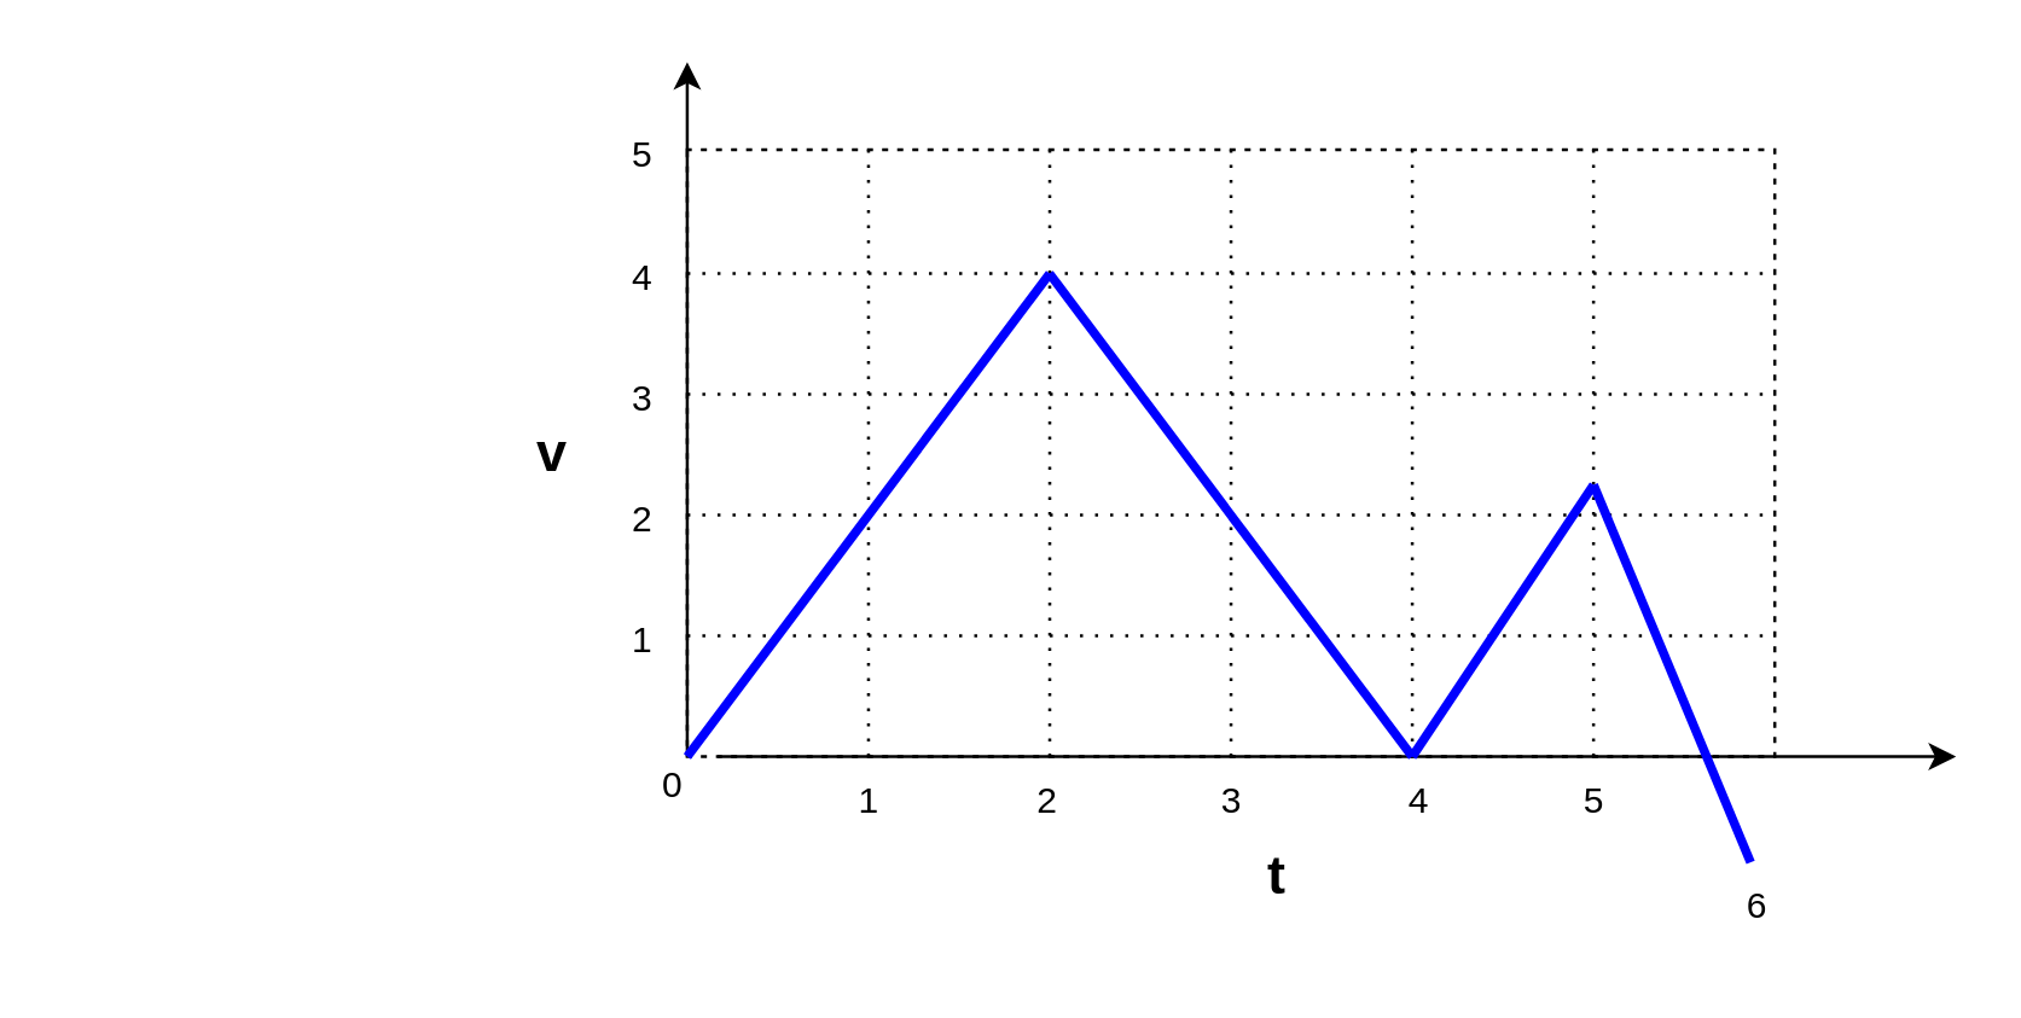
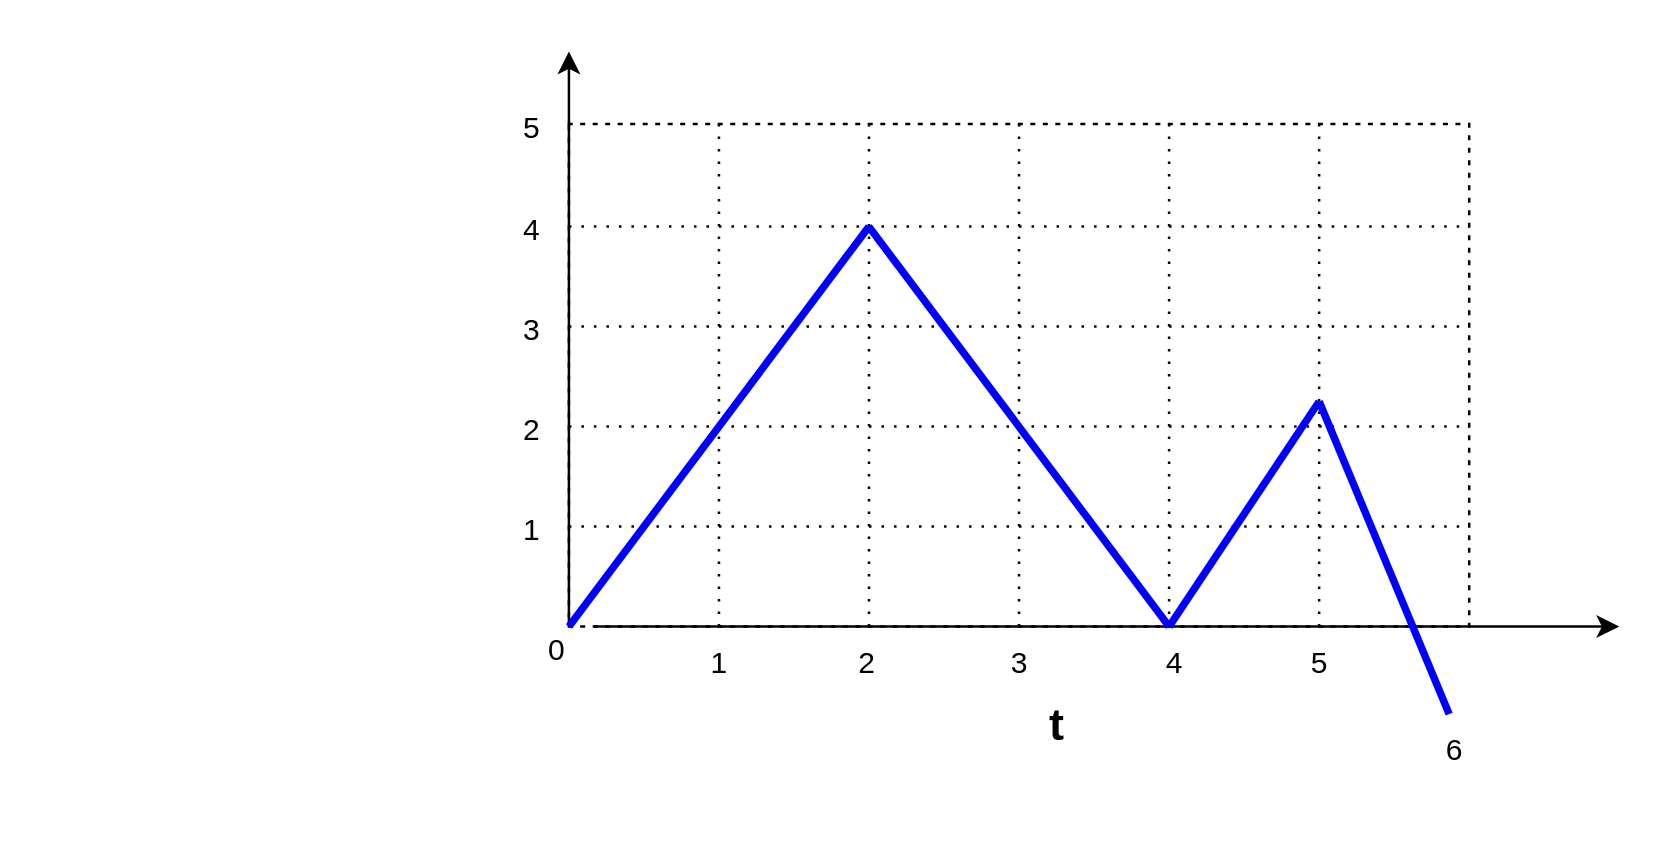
  <mxCell id="0" />
  <mxCell id="1" parent="0" />
  <mxCell id="2" value="" style="shape=table;startSize=0;container=1;collapsible=0;childLayout=tableLayout;dashed=1;dashPattern=1 4;" vertex="1" parent="1"><mxGeometry x="227" y="49" width="360" height="201" as="geometry" /></mxCell>
  <mxCell id="3" value="" style="shape=tableRow;horizontal=0;startSize=0;swimlaneHead=0;swimlaneBody=0;top=0;left=0;bottom=0;right=0;collapsible=0;dropTarget=0;fillColor=none;points=[[0,0.5],[1,0.5]];portConstraint=eastwest;" vertex="1" parent="2"><mxGeometry width="360" height="41" as="geometry" /></mxCell>
  <mxCell id="4" value="" style="shape=partialRectangle;html=1;whiteSpace=wrap;connectable=0;overflow=hidden;fillColor=none;top=0;left=0;bottom=0;right=0;pointerEvents=1;" vertex="1" parent="3"><mxGeometry width="60" height="41" as="geometry"><mxRectangle width="60" height="41" as="alternateBounds" /></mxGeometry></mxCell>
  <mxCell id="5" value="" style="shape=partialRectangle;html=1;whiteSpace=wrap;connectable=0;overflow=hidden;fillColor=none;top=0;left=0;bottom=0;right=0;pointerEvents=1;" vertex="1" parent="3"><mxGeometry x="60" width="60" height="41" as="geometry"><mxRectangle width="60" height="41" as="alternateBounds" /></mxGeometry></mxCell>
  <mxCell id="6" value="" style="shape=partialRectangle;html=1;whiteSpace=wrap;connectable=0;overflow=hidden;fillColor=none;top=0;left=0;bottom=0;right=0;pointerEvents=1;" vertex="1" parent="3"><mxGeometry x="120" width="60" height="41" as="geometry"><mxRectangle width="60" height="41" as="alternateBounds" /></mxGeometry></mxCell>
  <mxCell id="7" value="" style="shape=partialRectangle;html=1;whiteSpace=wrap;connectable=0;overflow=hidden;fillColor=none;top=0;left=0;bottom=0;right=0;pointerEvents=1;" vertex="1" parent="3"><mxGeometry x="180" width="60" height="41" as="geometry"><mxRectangle width="60" height="41" as="alternateBounds" /></mxGeometry></mxCell>
  <mxCell id="8" value="" style="shape=partialRectangle;html=1;whiteSpace=wrap;connectable=0;overflow=hidden;fillColor=none;top=0;left=0;bottom=0;right=0;pointerEvents=1;" vertex="1" parent="3"><mxGeometry x="240" width="60" height="41" as="geometry"><mxRectangle width="60" height="41" as="alternateBounds" /></mxGeometry></mxCell>
  <mxCell id="9" value="" style="shape=partialRectangle;html=1;whiteSpace=wrap;connectable=0;overflow=hidden;fillColor=none;top=0;left=0;bottom=0;right=0;pointerEvents=1;" vertex="1" parent="3"><mxGeometry x="300" width="60" height="41" as="geometry"><mxRectangle width="60" height="41" as="alternateBounds" /></mxGeometry></mxCell>
  <mxCell id="10" value="" style="shape=tableRow;horizontal=0;startSize=0;swimlaneHead=0;swimlaneBody=0;top=0;left=0;bottom=0;right=0;collapsible=0;dropTarget=0;fillColor=none;points=[[0,0.5],[1,0.5]];portConstraint=eastwest;" vertex="1" parent="2"><mxGeometry y="41" width="360" height="40" as="geometry" /></mxCell>
  <mxCell id="11" value="" style="shape=partialRectangle;html=1;whiteSpace=wrap;connectable=0;overflow=hidden;fillColor=none;top=0;left=0;bottom=0;right=0;pointerEvents=1;" vertex="1" parent="10"><mxGeometry width="60" height="40" as="geometry"><mxRectangle width="60" height="40" as="alternateBounds" /></mxGeometry></mxCell>
  <mxCell id="12" value="" style="shape=partialRectangle;html=1;whiteSpace=wrap;connectable=0;overflow=hidden;fillColor=none;top=0;left=0;bottom=0;right=0;pointerEvents=1;" vertex="1" parent="10"><mxGeometry x="60" width="60" height="40" as="geometry"><mxRectangle width="60" height="40" as="alternateBounds" /></mxGeometry></mxCell>
  <mxCell id="13" value="" style="shape=partialRectangle;html=1;whiteSpace=wrap;connectable=0;overflow=hidden;fillColor=none;top=0;left=0;bottom=0;right=0;pointerEvents=1;" vertex="1" parent="10"><mxGeometry x="120" width="60" height="40" as="geometry"><mxRectangle width="60" height="40" as="alternateBounds" /></mxGeometry></mxCell>
  <mxCell id="14" value="" style="shape=partialRectangle;html=1;whiteSpace=wrap;connectable=0;overflow=hidden;fillColor=none;top=0;left=0;bottom=0;right=0;pointerEvents=1;" vertex="1" parent="10"><mxGeometry x="180" width="60" height="40" as="geometry"><mxRectangle width="60" height="40" as="alternateBounds" /></mxGeometry></mxCell>
  <mxCell id="15" value="" style="shape=partialRectangle;html=1;whiteSpace=wrap;connectable=0;overflow=hidden;fillColor=none;top=0;left=0;bottom=0;right=0;pointerEvents=1;" vertex="1" parent="10"><mxGeometry x="240" width="60" height="40" as="geometry"><mxRectangle width="60" height="40" as="alternateBounds" /></mxGeometry></mxCell>
  <mxCell id="16" value="" style="shape=partialRectangle;html=1;whiteSpace=wrap;connectable=0;overflow=hidden;fillColor=none;top=0;left=0;bottom=0;right=0;pointerEvents=1;" vertex="1" parent="10"><mxGeometry x="300" width="60" height="40" as="geometry"><mxRectangle width="60" height="40" as="alternateBounds" /></mxGeometry></mxCell>
  <mxCell id="17" value="" style="shape=tableRow;horizontal=0;startSize=0;swimlaneHead=0;swimlaneBody=0;top=0;left=0;bottom=0;right=0;collapsible=0;dropTarget=0;fillColor=none;points=[[0,0.5],[1,0.5]];portConstraint=eastwest;" vertex="1" parent="2"><mxGeometry y="81" width="360" height="40" as="geometry" /></mxCell>
  <mxCell id="18" value="" style="shape=partialRectangle;html=1;whiteSpace=wrap;connectable=0;overflow=hidden;fillColor=none;top=0;left=0;bottom=0;right=0;pointerEvents=1;" vertex="1" parent="17"><mxGeometry width="60" height="40" as="geometry"><mxRectangle width="60" height="40" as="alternateBounds" /></mxGeometry></mxCell>
  <mxCell id="19" value="" style="shape=partialRectangle;html=1;whiteSpace=wrap;connectable=0;overflow=hidden;fillColor=none;top=0;left=0;bottom=0;right=0;pointerEvents=1;" vertex="1" parent="17"><mxGeometry x="60" width="60" height="40" as="geometry"><mxRectangle width="60" height="40" as="alternateBounds" /></mxGeometry></mxCell>
  <mxCell id="20" value="" style="shape=partialRectangle;html=1;whiteSpace=wrap;connectable=0;overflow=hidden;fillColor=none;top=0;left=0;bottom=0;right=0;pointerEvents=1;" vertex="1" parent="17"><mxGeometry x="120" width="60" height="40" as="geometry"><mxRectangle width="60" height="40" as="alternateBounds" /></mxGeometry></mxCell>
  <mxCell id="21" value="" style="shape=partialRectangle;html=1;whiteSpace=wrap;connectable=0;overflow=hidden;fillColor=none;top=0;left=0;bottom=0;right=0;pointerEvents=1;" vertex="1" parent="17"><mxGeometry x="180" width="60" height="40" as="geometry"><mxRectangle width="60" height="40" as="alternateBounds" /></mxGeometry></mxCell>
  <mxCell id="22" value="" style="shape=partialRectangle;html=1;whiteSpace=wrap;connectable=0;overflow=hidden;fillColor=none;top=0;left=0;bottom=0;right=0;pointerEvents=1;" vertex="1" parent="17"><mxGeometry x="240" width="60" height="40" as="geometry"><mxRectangle width="60" height="40" as="alternateBounds" /></mxGeometry></mxCell>
  <mxCell id="23" value="" style="shape=partialRectangle;html=1;whiteSpace=wrap;connectable=0;overflow=hidden;fillColor=none;top=0;left=0;bottom=0;right=0;pointerEvents=1;" vertex="1" parent="17"><mxGeometry x="300" width="60" height="40" as="geometry"><mxRectangle width="60" height="40" as="alternateBounds" /></mxGeometry></mxCell>
  <mxCell id="24" value="" style="shape=tableRow;horizontal=0;startSize=0;swimlaneHead=0;swimlaneBody=0;top=0;left=0;bottom=0;right=0;collapsible=0;dropTarget=0;fillColor=none;points=[[0,0.5],[1,0.5]];portConstraint=eastwest;" vertex="1" parent="2"><mxGeometry y="121" width="360" height="40" as="geometry" /></mxCell>
  <mxCell id="25" value="" style="shape=partialRectangle;html=1;whiteSpace=wrap;connectable=0;overflow=hidden;fillColor=none;top=0;left=0;bottom=0;right=0;pointerEvents=1;" vertex="1" parent="24"><mxGeometry width="60" height="40" as="geometry"><mxRectangle width="60" height="40" as="alternateBounds" /></mxGeometry></mxCell>
  <mxCell id="26" value="" style="shape=partialRectangle;html=1;whiteSpace=wrap;connectable=0;overflow=hidden;fillColor=none;top=0;left=0;bottom=0;right=0;pointerEvents=1;" vertex="1" parent="24"><mxGeometry x="60" width="60" height="40" as="geometry"><mxRectangle width="60" height="40" as="alternateBounds" /></mxGeometry></mxCell>
  <mxCell id="27" value="" style="shape=partialRectangle;html=1;whiteSpace=wrap;connectable=0;overflow=hidden;fillColor=none;top=0;left=0;bottom=0;right=0;pointerEvents=1;" vertex="1" parent="24"><mxGeometry x="120" width="60" height="40" as="geometry"><mxRectangle width="60" height="40" as="alternateBounds" /></mxGeometry></mxCell>
  <mxCell id="28" value="" style="shape=partialRectangle;html=1;whiteSpace=wrap;connectable=0;overflow=hidden;fillColor=none;top=0;left=0;bottom=0;right=0;pointerEvents=1;" vertex="1" parent="24"><mxGeometry x="180" width="60" height="40" as="geometry"><mxRectangle width="60" height="40" as="alternateBounds" /></mxGeometry></mxCell>
  <mxCell id="29" value="" style="shape=partialRectangle;html=1;whiteSpace=wrap;connectable=0;overflow=hidden;fillColor=none;top=0;left=0;bottom=0;right=0;pointerEvents=1;" vertex="1" parent="24"><mxGeometry x="240" width="60" height="40" as="geometry"><mxRectangle width="60" height="40" as="alternateBounds" /></mxGeometry></mxCell>
  <mxCell id="30" value="" style="shape=partialRectangle;html=1;whiteSpace=wrap;connectable=0;overflow=hidden;fillColor=none;top=0;left=0;bottom=0;right=0;pointerEvents=1;" vertex="1" parent="24"><mxGeometry x="300" width="60" height="40" as="geometry"><mxRectangle width="60" height="40" as="alternateBounds" /></mxGeometry></mxCell>
  <mxCell id="31" value="" style="shape=tableRow;horizontal=0;startSize=0;swimlaneHead=0;swimlaneBody=0;top=0;left=0;bottom=0;right=0;collapsible=0;dropTarget=0;fillColor=none;points=[[0,0.5],[1,0.5]];portConstraint=eastwest;" vertex="1" parent="2"><mxGeometry y="161" width="360" height="40" as="geometry" /></mxCell>
  <mxCell id="32" value="" style="shape=partialRectangle;html=1;whiteSpace=wrap;connectable=0;overflow=hidden;fillColor=none;top=0;left=0;bottom=0;right=0;pointerEvents=1;" vertex="1" parent="31"><mxGeometry width="60" height="40" as="geometry"><mxRectangle width="60" height="40" as="alternateBounds" /></mxGeometry></mxCell>
  <mxCell id="33" value="" style="shape=partialRectangle;html=1;whiteSpace=wrap;connectable=0;overflow=hidden;fillColor=none;top=0;left=0;bottom=0;right=0;pointerEvents=1;" vertex="1" parent="31"><mxGeometry x="60" width="60" height="40" as="geometry"><mxRectangle width="60" height="40" as="alternateBounds" /></mxGeometry></mxCell>
  <mxCell id="34" value="" style="shape=partialRectangle;html=1;whiteSpace=wrap;connectable=0;overflow=hidden;fillColor=none;top=0;left=0;bottom=0;right=0;pointerEvents=1;" vertex="1" parent="31"><mxGeometry x="120" width="60" height="40" as="geometry"><mxRectangle width="60" height="40" as="alternateBounds" /></mxGeometry></mxCell>
  <mxCell id="35" value="" style="shape=partialRectangle;html=1;whiteSpace=wrap;connectable=0;overflow=hidden;fillColor=none;top=0;left=0;bottom=0;right=0;pointerEvents=1;" vertex="1" parent="31"><mxGeometry x="180" width="60" height="40" as="geometry"><mxRectangle width="60" height="40" as="alternateBounds" /></mxGeometry></mxCell>
  <mxCell id="36" value="" style="shape=partialRectangle;html=1;whiteSpace=wrap;connectable=0;overflow=hidden;fillColor=none;top=0;left=0;bottom=0;right=0;pointerEvents=1;" vertex="1" parent="31"><mxGeometry x="240" width="60" height="40" as="geometry"><mxRectangle width="60" height="40" as="alternateBounds" /></mxGeometry></mxCell>
  <mxCell id="37" value="" style="shape=partialRectangle;html=1;whiteSpace=wrap;connectable=0;overflow=hidden;fillColor=none;top=0;left=0;bottom=0;right=0;pointerEvents=1;" vertex="1" parent="31"><mxGeometry x="300" width="60" height="40" as="geometry"><mxRectangle width="60" height="40" as="alternateBounds" /></mxGeometry></mxCell>
  <mxCell id="38" value="" style="endArrow=classic;html=1;rounded=0;" edge="1" parent="1"><mxGeometry width="50" height="50" relative="1" as="geometry"><mxPoint x="227" y="250" as="sourcePoint" /><mxPoint x="227" y="20" as="targetPoint" /></mxGeometry></mxCell>
  <mxCell id="39" value="" style="endArrow=classic;html=1;rounded=0;" edge="1" parent="1"><mxGeometry width="50" height="50" relative="1" as="geometry"><mxPoint x="237" y="250" as="sourcePoint" /><mxPoint x="647" y="250" as="targetPoint" /></mxGeometry></mxCell>
  <mxCell id="40" value="0" style="text;html=1;resizable=0;autosize=1;align=center;verticalAlign=middle;points=[];fillColor=none;strokeColor=none;rounded=0;" vertex="1" parent="1"><mxGeometry x="207" y="245" width="30" height="30" as="geometry" /></mxCell>
  <mxCell id="41" value="1" style="text;html=1;resizable=0;autosize=1;align=center;verticalAlign=middle;points=[];fillColor=none;strokeColor=none;rounded=0;" vertex="1" parent="1"><mxGeometry x="272" y="250" width="30" height="30" as="geometry" /></mxCell>
  <mxCell id="42" value="2" style="text;html=1;resizable=0;autosize=1;align=center;verticalAlign=middle;points=[];fillColor=none;strokeColor=none;rounded=0;" vertex="1" parent="1"><mxGeometry x="331" y="250" width="30" height="30" as="geometry" /></mxCell>
  <mxCell id="43" value="4" style="text;html=1;resizable=0;autosize=1;align=center;verticalAlign=middle;points=[];fillColor=none;strokeColor=none;rounded=0;" vertex="1" parent="1"><mxGeometry x="454" y="250" width="30" height="30" as="geometry" /></mxCell>
  <mxCell id="44" value="5" style="text;html=1;resizable=0;autosize=1;align=center;verticalAlign=middle;points=[];fillColor=none;strokeColor=none;rounded=0;" vertex="1" parent="1"><mxGeometry x="512" y="250" width="30" height="30" as="geometry" /></mxCell>
  <mxCell id="45" value="6" style="text;html=1;resizable=0;autosize=1;align=center;verticalAlign=middle;points=[];fillColor=none;strokeColor=none;rounded=0;" vertex="1" parent="1"><mxGeometry x="566" y="285" width="30" height="30" as="geometry" /></mxCell>
  <mxCell id="46" value="3" style="text;html=1;resizable=0;autosize=1;align=center;verticalAlign=middle;points=[];fillColor=none;strokeColor=none;rounded=0;" vertex="1" parent="1"><mxGeometry x="392" y="250" width="30" height="30" as="geometry" /></mxCell>
  <mxCell id="47" value="1" style="text;html=1;resizable=0;autosize=1;align=center;verticalAlign=middle;points=[];fillColor=none;strokeColor=none;rounded=0;" vertex="1" parent="1"><mxGeometry x="197" y="197" width="30" height="30" as="geometry" /></mxCell>
  <mxCell id="48" value="2" style="text;html=1;resizable=0;autosize=1;align=center;verticalAlign=middle;points=[];fillColor=none;strokeColor=none;rounded=0;" vertex="1" parent="1"><mxGeometry x="197" y="157" width="30" height="30" as="geometry" /></mxCell>
  <mxCell id="49" value="3" style="text;html=1;resizable=0;autosize=1;align=center;verticalAlign=middle;points=[];fillColor=none;strokeColor=none;rounded=0;" vertex="1" parent="1"><mxGeometry x="197" y="117" width="30" height="30" as="geometry" /></mxCell>
  <mxCell id="50" value="4" style="text;html=1;resizable=0;autosize=1;align=center;verticalAlign=middle;points=[];fillColor=none;strokeColor=none;rounded=0;" vertex="1" parent="1"><mxGeometry x="197" y="77" width="30" height="30" as="geometry" /></mxCell>
  <mxCell id="51" value="5" style="text;html=1;resizable=0;autosize=1;align=center;verticalAlign=middle;points=[];fillColor=none;strokeColor=none;rounded=0;" vertex="1" parent="1"><mxGeometry x="197" y="36" width="30" height="30" as="geometry" /></mxCell>
  <mxCell id="52" value="" style="endArrow=classic;html=1;rounded=0;strokeColor=none;fillColor=#FFFFFF;strokeWidth=3;" edge="1" parent="1"><mxGeometry width="50" height="50" relative="1" as="geometry"><mxPoint x="20" y="250" as="sourcePoint" /><mxPoint x="127" y="90" as="targetPoint" /></mxGeometry></mxCell>
  <mxCell id="53" value="" style="endArrow=none;html=1;rounded=0;strokeColor=#0000FF;strokeWidth=3;fillColor=#FFFFFF;" edge="1" parent="1"><mxGeometry width="50" height="50" relative="1" as="geometry"><mxPoint x="227" y="250" as="sourcePoint" /><mxPoint x="347" y="90" as="targetPoint" /></mxGeometry></mxCell>
  <mxCell id="54" value="" style="endArrow=none;html=1;rounded=0;strokeColor=#0000FF;strokeWidth=3;fillColor=#FFFFFF;" edge="1" parent="1"><mxGeometry width="50" height="50" relative="1" as="geometry"><mxPoint x="467" y="250" as="sourcePoint" /><mxPoint x="527" y="160" as="targetPoint" /></mxGeometry></mxCell>
  <mxCell id="55" value="" style="endArrow=none;html=1;rounded=0;strokeColor=#0000FF;strokeWidth=3;fillColor=#FFFFFF;exitX=0.333;exitY=0;exitDx=0;exitDy=0;exitPerimeter=0;" edge="1" parent="1" source="10"><mxGeometry width="50" height="50" relative="1" as="geometry"><mxPoint x="331" y="435" as="sourcePoint" /><mxPoint x="467" y="250" as="targetPoint" /></mxGeometry></mxCell>
  <mxCell id="56" value="" style="endArrow=none;html=1;rounded=0;strokeColor=#0000FF;strokeWidth=3;fillColor=#FFFFFF;entryX=0.433;entryY=0;entryDx=0;entryDy=0;entryPerimeter=0;" edge="1" parent="1" target="45"><mxGeometry width="50" height="50" relative="1" as="geometry"><mxPoint x="527" y="160" as="sourcePoint" /><mxPoint x="537" y="170" as="targetPoint" /></mxGeometry></mxCell>
- <mxCell id="57" value="&lt;b&gt;&lt;font style=&quot;font-size: 18px;&quot;&gt;v&lt;/font&gt;&lt;/b&gt;" style="text;html=1;resizable=0;autosize=1;align=center;verticalAlign=middle;points=[];fillColor=none;strokeColor=none;rounded=0;dashed=1;dashPattern=1 4;" vertex="1" parent="1"><mxGeometry x="167" y="129.5" width="30" height="40" as="geometry" /></mxCell>
  <mxCell id="58" value="&lt;font style=&quot;font-size: 18px;&quot;&gt;&lt;b&gt;t&lt;/b&gt;&lt;/font&gt;" style="text;html=1;resizable=0;autosize=1;align=center;verticalAlign=middle;points=[];fillColor=none;strokeColor=none;rounded=0;dashed=1;dashPattern=1 4;" vertex="1" parent="1"><mxGeometry x="407" y="270" width="30" height="40" as="geometry" /></mxCell>
